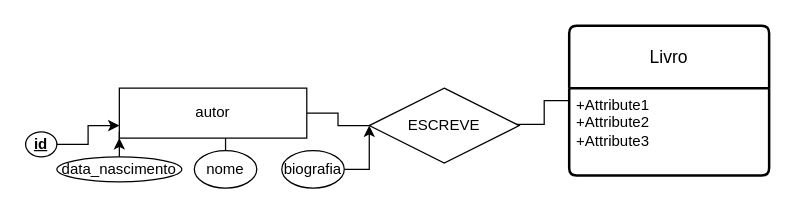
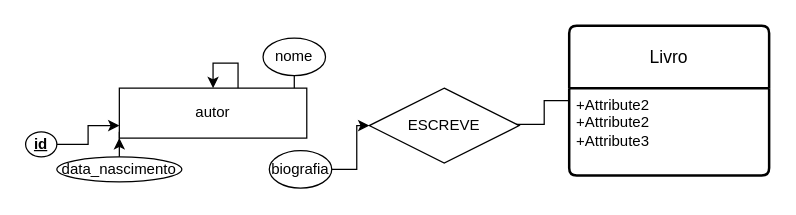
  <mxCell id="0" />
  <mxCell id="1" parent="0" />
  <mxCell id="2" value="Livro" style="swimlane;childLayout=stackLayout;horizontal=1;startSize=50;horizontalStack=0;rounded=1;fontSize=14;fontStyle=0;strokeWidth=2;resizeParent=0;resizeLast=1;shadow=0;dashed=0;align=center;arcSize=4;whiteSpace=wrap;html=1;" vertex="1" parent="1"><mxGeometry x="455" y="20" width="160" height="120" as="geometry" /></mxCell>
- <mxCell id="3" value="+Attribute1&#10;+Attribute2&#10;+Attribute3" style="align=left;strokeColor=none;fillColor=none;spacingLeft=4;spacingRight=4;fontSize=12;verticalAlign=top;resizable=0;rotatable=0;part=1;html=1;whiteSpace=wrap;" vertex="1" parent="2"><mxGeometry y="50" width="160" height="70" as="geometry" /></mxCell>
+ <mxCell id="3" value="+Attribute2&#10;+Attribute2&#10;+Attribute3" style="align=left;strokeColor=none;fillColor=none;spacingLeft=4;spacingRight=4;fontSize=12;verticalAlign=top;resizable=0;rotatable=0;part=1;html=1;whiteSpace=wrap;" vertex="1" parent="2"><mxGeometry y="50" width="160" height="70" as="geometry" /></mxCell>
  <mxCell id="4" value="ESCREVE" style="shape=rhombus;perimeter=rhombusPerimeter;whiteSpace=wrap;html=1;align=center;" vertex="1" parent="1"><mxGeometry x="295" y="70" width="120" height="60" as="geometry" /></mxCell>
- <mxCell id="5" style="edgeStyle=orthogonalEdgeStyle;rounded=0;orthogonalLoop=1;jettySize=auto;html=1;exitX=1;exitY=0.5;exitDx=0;exitDy=0;entryX=0;entryY=0.5;entryDx=0;entryDy=0;endArrow=none;startFill=0;" edge="1" parent="1" source="13" target="4"><mxGeometry relative="1" as="geometry"><mxPoint x="215" y="77.5" as="sourcePoint" /></mxGeometry></mxCell>
  <mxCell id="6" style="edgeStyle=orthogonalEdgeStyle;rounded=0;orthogonalLoop=1;jettySize=auto;html=1;exitX=0;exitY=0.5;exitDx=0;exitDy=0;entryX=0.98;entryY=0.483;entryDx=0;entryDy=0;entryPerimeter=0;endArrow=none;startFill=0;" edge="1" parent="1" source="2" target="4"><mxGeometry relative="1" as="geometry" /></mxCell>
  <mxCell id="7" value="" style="edgeStyle=orthogonalEdgeStyle;rounded=0;orthogonalLoop=1;jettySize=auto;html=1;" edge="1" parent="1" source="8" target="13"><mxGeometry relative="1" as="geometry" /></mxCell>
- <mxCell id="8" value="nome" style="ellipse;whiteSpace=wrap;html=1;align=center;fontStyle=0;" vertex="1" parent="1"><mxGeometry x="155" y="120" width="50" height="30" as="geometry" /></mxCell>
+ <mxCell id="8" value="nome" style="ellipse;whiteSpace=wrap;html=1;align=center;fontStyle=0;" vertex="1" parent="1"><mxGeometry x="210" y="30" width="50" height="30" as="geometry" /></mxCell>
  <mxCell id="9" style="edgeStyle=orthogonalEdgeStyle;rounded=0;orthogonalLoop=1;jettySize=auto;html=1;" edge="1" parent="1" source="10" target="4"><mxGeometry relative="1" as="geometry" /></mxCell>
- <mxCell id="10" value="biografia" style="ellipse;whiteSpace=wrap;html=1;align=center;fontStyle=0;" vertex="1" parent="1"><mxGeometry x="225" y="120" width="50" height="30" as="geometry" /></mxCell>
+ <mxCell id="10" value="biografia" style="ellipse;whiteSpace=wrap;html=1;align=center;fontStyle=0;" vertex="1" parent="1"><mxGeometry x="215" y="120" width="50" height="30" as="geometry" /></mxCell>
  <mxCell id="11" style="edgeStyle=orthogonalEdgeStyle;rounded=0;orthogonalLoop=1;jettySize=auto;html=1;entryX=0;entryY=1;entryDx=0;entryDy=0;" edge="1" parent="1" source="12" target="13"><mxGeometry relative="1" as="geometry" /></mxCell>
  <mxCell id="12" value="data_nascimento" style="ellipse;whiteSpace=wrap;html=1;align=center;fontStyle=0;" vertex="1" parent="1"><mxGeometry x="45" y="125" width="100" height="20" as="geometry" /></mxCell>
  <mxCell id="13" value="autor" style="whiteSpace=wrap;html=1;align=center;" vertex="1" parent="1"><mxGeometry x="95" y="70" width="150" height="40" as="geometry" /></mxCell>
  <mxCell id="14" style="edgeStyle=orthogonalEdgeStyle;rounded=0;orthogonalLoop=1;jettySize=auto;html=1;entryX=0;entryY=0.75;entryDx=0;entryDy=0;" edge="1" parent="1" source="15" target="13"><mxGeometry relative="1" as="geometry" /></mxCell>
  <mxCell id="15" value="id" style="ellipse;whiteSpace=wrap;html=1;align=center;fontStyle=5" vertex="1" parent="1"><mxGeometry x="20" y="105" width="25" height="20" as="geometry" /></mxCell>
